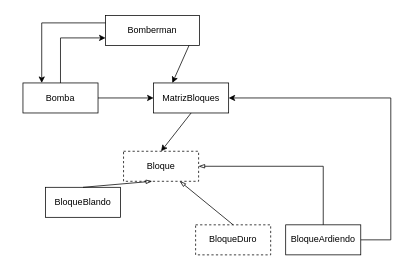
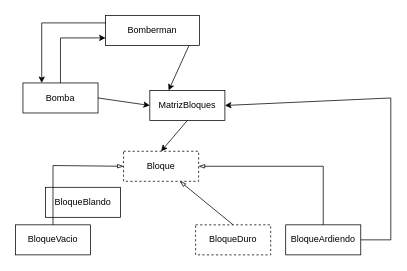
  <mxCell id="0" />
  <mxCell id="1" parent="0" />
  <mxCell id="2" value="Bomberman" style="rounded=0;whiteSpace=wrap;html=1;" parent="1" vertex="1"><mxGeometry x="140" y="20" width="125" height="40" as="geometry" /></mxCell>
  <mxCell id="3" value="Bomba" style="rounded=0;whiteSpace=wrap;html=1;" parent="1" vertex="1"><mxGeometry x="30" y="110" width="100" height="40" as="geometry" /></mxCell>
  <mxCell id="4" value="" style="endArrow=classic;html=1;rounded=0;exitX=0;exitY=0.25;exitDx=0;exitDy=0;entryX=0.25;entryY=0;entryDx=0;entryDy=0;" parent="1" source="2" target="3" edge="1"><mxGeometry width="50" height="50" relative="1" as="geometry"><mxPoint x="230" y="-100" as="sourcePoint" /><mxPoint x="200" y="-30" as="targetPoint" /><Array as="points"><mxPoint x="55" y="30" /></Array></mxGeometry></mxCell>
  <mxCell id="5" value="" style="endArrow=classic;html=1;rounded=0;exitX=0.5;exitY=0;exitDx=0;exitDy=0;entryX=0;entryY=0.75;entryDx=0;entryDy=0;" parent="1" source="3" target="2" edge="1"><mxGeometry width="50" height="50" relative="1" as="geometry"><mxPoint x="200" y="10" as="sourcePoint" /><mxPoint x="120" y="120" as="targetPoint" /><Array as="points"><mxPoint x="80" y="50" /></Array></mxGeometry></mxCell>
- <mxCell id="6" value="MatrizBloques" style="rounded=0;whiteSpace=wrap;html=1;" parent="1" vertex="1"><mxGeometry x="204" y="110" width="100" height="40" as="geometry" /></mxCell>
+ <mxCell id="6" value="MatrizBloques" style="rounded=0;whiteSpace=wrap;html=1;" parent="1" vertex="1"><mxGeometry x="199" y="120" width="100" height="40" as="geometry" /></mxCell>
  <mxCell id="7" value="" style="endArrow=classic;html=1;rounded=0;exitX=1;exitY=0.5;exitDx=0;exitDy=0;entryX=0;entryY=0.5;entryDx=0;entryDy=0;" parent="1" source="3" target="6" edge="1"><mxGeometry width="50" height="50" relative="1" as="geometry"><mxPoint x="140" y="120" as="sourcePoint" /><mxPoint x="225" y="10" as="targetPoint" /></mxGeometry></mxCell>
  <mxCell id="8" value="Bloque" style="rounded=0;whiteSpace=wrap;html=1;dashed=1;" parent="1" vertex="1"><mxGeometry x="164" y="201" width="100" height="40" as="geometry" /></mxCell>
  <mxCell id="9" value="" style="endArrow=classic;html=1;rounded=0;exitX=0.5;exitY=1;exitDx=0;exitDy=0;entryX=0.5;entryY=0;entryDx=0;entryDy=0;" parent="1" source="6" target="8" edge="1"><mxGeometry width="50" height="50" relative="1" as="geometry"><mxPoint x="280" y="420" as="sourcePoint" /><mxPoint x="330" y="370" as="targetPoint" /></mxGeometry></mxCell>
+ <mxCell id="10" value="BloqueVacio" style="rounded=0;whiteSpace=wrap;html=1;" parent="1" vertex="1"><mxGeometry x="20" y="299" width="100" height="40" as="geometry" /></mxCell>
  <mxCell id="11" value="BloqueBlando" style="rounded=0;whiteSpace=wrap;html=1;" parent="1" vertex="1"><mxGeometry x="60" y="249" width="100" height="40" as="geometry" /></mxCell>
  <mxCell id="12" value="BloqueDuro" style="rounded=0;whiteSpace=wrap;html=1;dashed=1;" parent="1" vertex="1"><mxGeometry x="260" y="299" width="100" height="40" as="geometry" /></mxCell>
  <mxCell id="13" value="BloqueArdiendo" style="rounded=0;whiteSpace=wrap;html=1;" parent="1" vertex="1"><mxGeometry x="380" y="299" width="100" height="40" as="geometry" /></mxCell>
- <mxCell id="15" value="" style="endArrow=blockThin;html=1;rounded=0;exitX=0.5;exitY=0;exitDx=0;exitDy=0;endFill=0;entryX=0.38;entryY=1;entryDx=0;entryDy=0;entryPerimeter=0;" parent="1" source="11" target="8" edge="1"><mxGeometry width="50" height="50" relative="1" as="geometry"><mxPoint x="170" y="320" as="sourcePoint" /><mxPoint x="242" y="260" as="targetPoint" /></mxGeometry></mxCell>
+ <mxCell id="14" value="" style="endArrow=blockThin;html=1;rounded=0;exitX=0.5;exitY=0;exitDx=0;exitDy=0;endFill=0;entryX=0;entryY=0.5;entryDx=0;entryDy=0;" parent="1" source="10" target="8" edge="1"><mxGeometry width="50" height="50" relative="1" as="geometry"><mxPoint x="80" y="320" as="sourcePoint" /><mxPoint x="200" y="320" as="targetPoint" /><Array as="points"><mxPoint x="70" y="220" /></Array></mxGeometry></mxCell>
  <mxCell id="16" value="" style="endArrow=blockThin;html=1;rounded=0;exitX=0.5;exitY=0;exitDx=0;exitDy=0;endFill=0;entryX=0.75;entryY=1;entryDx=0;entryDy=0;" parent="1" source="12" target="8" edge="1"><mxGeometry width="50" height="50" relative="1" as="geometry"><mxPoint x="200" y="360" as="sourcePoint" /><mxPoint x="252" y="273" as="targetPoint" /><Array as="points" /></mxGeometry></mxCell>
  <mxCell id="17" value="" style="endArrow=blockThin;html=1;rounded=0;exitX=0.5;exitY=0;exitDx=0;exitDy=0;endFill=0;entryX=1;entryY=0.5;entryDx=0;entryDy=0;" parent="1" source="13" target="8" edge="1"><mxGeometry width="50" height="50" relative="1" as="geometry"><mxPoint x="210" y="370" as="sourcePoint" /><mxPoint x="340" y="200" as="targetPoint" /><Array as="points"><mxPoint x="430" y="221" /></Array></mxGeometry></mxCell>
  <mxCell id="18" value="" style="endArrow=classic;html=1;rounded=0;exitX=1;exitY=0.5;exitDx=0;exitDy=0;entryX=1;entryY=0.5;entryDx=0;entryDy=0;" parent="1" source="13" target="6" edge="1"><mxGeometry width="50" height="50" relative="1" as="geometry"><mxPoint x="560" y="340" as="sourcePoint" /><mxPoint x="620" y="230" as="targetPoint" /><Array as="points"><mxPoint x="520" y="319" /><mxPoint x="520" y="130" /></Array></mxGeometry></mxCell>
  <mxCell id="19" value="" style="endArrow=classic;html=1;rounded=0;exitX=0.89;exitY=1;exitDx=0;exitDy=0;entryX=0.25;entryY=0;entryDx=0;entryDy=0;exitPerimeter=0;" parent="1" source="2" target="6" edge="1"><mxGeometry width="50" height="50" relative="1" as="geometry"><mxPoint x="140" y="120" as="sourcePoint" /><mxPoint x="200" y="10" as="targetPoint" /></mxGeometry></mxCell>
